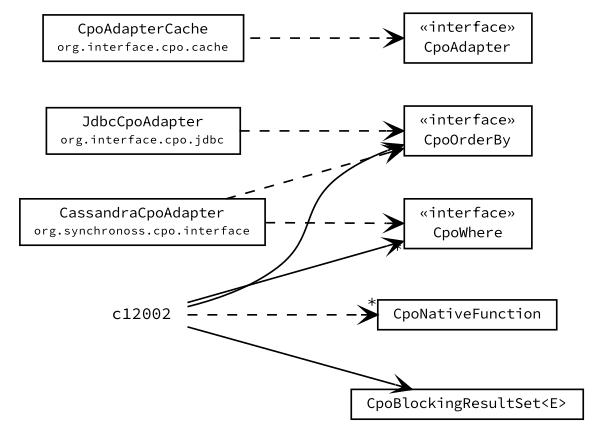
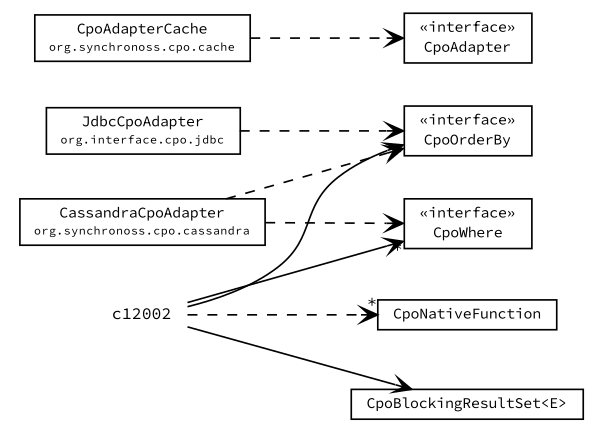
  digraph {
    fontname="Source Code Pro"
    rankdir=LR
    node [fontcolor=black fontname="Source Code Pro" fontsize=9.0 shape=plaintext]
    edge [arrowhead=open color=black fontcolor=black fontname="Source Code Pro" fontsize=10.0 headport=p labelfontname=Helvetica labelfontsize=10 style=dashed tailport=p]
    n1 [label=<<table border="0" cellborder="1" cellspacing="0" cellpadding="2" port="p" href="./CpoWhere.html"> 		<tr><td><table border="0" cellspacing="0" cellpadding="1"> 			<tr><td> &laquo;interface&raquo; </td></tr> 			<tr><td> CpoWhere </td></tr> 		</table></td></tr> 		</table>>]
    n2 [label=<<table border="0" cellborder="1" cellspacing="0" cellpadding="2" port="p" href="./CpoOrderBy.html"> 		<tr><td><table border="0" cellspacing="0" cellpadding="1"> 			<tr><td> &laquo;interface&raquo; </td></tr> 			<tr><td> CpoOrderBy </td></tr> 		</table></td></tr> 		</table>>]
    n3 [label=<<table border="0" cellborder="1" cellspacing="0" cellpadding="2" port="p" href="./CpoNativeFunction.html"> 		<tr><td><table border="0" cellspacing="0" cellpadding="1"> 			<tr><td> CpoNativeFunction </td></tr> 		</table></td></tr> 		</table>>]
    n4 [label=<<table border="0" cellborder="1" cellspacing="0" cellpadding="2" port="p" href="./CpoBlockingResultSet.html"> 		<tr><td><table border="0" cellspacing="0" cellpadding="1"> 			<tr><td> CpoBlockingResultSet&lt;E&gt; </td></tr> 		</table></td></tr> 		</table>>]
    n5 [label=<<table border="0" cellborder="1" cellspacing="0" cellpadding="2" port="p" href="./CpoAdapter.html"> 		<tr><td><table border="0" cellspacing="0" cellpadding="1"> 			<tr><td> &laquo;interface&raquo; </td></tr> 			<tr><td> CpoAdapter </td></tr> 		</table></td></tr> 		</table>>]
-   n6 [label=<<table border="0" cellborder="1" cellspacing="0" cellpadding="2" port="p" href="./cache/CpoAdapterCache.html"> 		<tr><td><table border="0" cellspacing="0" cellpadding="1"> 			<tr><td> CpoAdapterCache </td></tr> 			<tr><td><font point-size="7.0"> org.interface.cpo.cache </font></td></tr> 		</table></td></tr> 		</table>>]
+   n6 [label=<<table border="0" cellborder="1" cellspacing="0" cellpadding="2" port="p" href="./cache/CpoAdapterCache.html"> 		<tr><td><table border="0" cellspacing="0" cellpadding="1"> 			<tr><td> CpoAdapterCache </td></tr> 			<tr><td><font point-size="7.0"> org.synchronoss.cpo.cache </font></td></tr> 		</table></td></tr> 		</table>>]
    n7 [label=<<table border="0" cellborder="1" cellspacing="0" cellpadding="2" port="p" href="./jdbc/JdbcCpoAdapter.html"> 		<tr><td><table border="0" cellspacing="0" cellpadding="1"> 			<tr><td> JdbcCpoAdapter </td></tr> 			<tr><td><font point-size="7.0"> org.interface.cpo.jdbc </font></td></tr> 		</table></td></tr> 		</table>>]
-   n8 [label=<<table border="0" cellborder="1" cellspacing="0" cellpadding="2" port="p" href="./cassandra/CassandraCpoAdapter.html"> 		<tr><td><table border="0" cellspacing="0" cellpadding="1"> 			<tr><td> CassandraCpoAdapter </td></tr> 			<tr><td><font point-size="7.0"> org.synchronoss.cpo.interface </font></td></tr> 		</table></td></tr> 		</table>>]
+   n8 [label=<<table border="0" cellborder="1" cellspacing="0" cellpadding="2" port="p" href="./cassandra/CassandraCpoAdapter.html"> 		<tr><td><table border="0" cellspacing="0" cellpadding="1"> 			<tr><td> CassandraCpoAdapter </td></tr> 			<tr><td><font point-size="7.0"> org.synchronoss.cpo.cassandra </font></td></tr> 		</table></td></tr> 		</table>>]
    c12002 [fontsize=10 fontcolor=""]
    n6 -> n5
    n7 -> n2
    n8 -> n1
    n8 -> n2
    c12002 -> n1 [headlabel="*" style=""]
    c12002 -> n2 [headlabel="*" style=""]
    c12002 -> n3 [headlabel="*"]
    c12002 -> n4 [style=""]
  }
